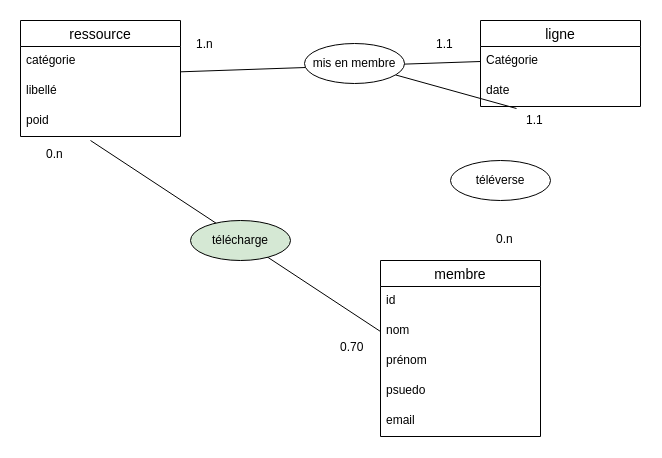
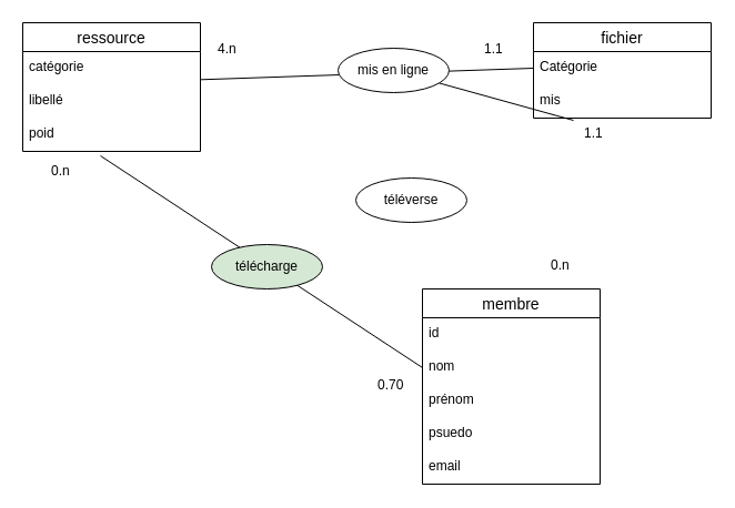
  <mxCell id="0" />
  <mxCell id="1" parent="0" />
  <mxCell id="2" value="ressource" style="swimlane;fontStyle=0;childLayout=stackLayout;horizontal=1;startSize=26;horizontalStack=0;resizeParent=1;resizeParentMax=0;resizeLast=0;collapsible=1;marginBottom=0;align=center;fontSize=14;" vertex="1" parent="1"><mxGeometry x="20" y="20" width="160" height="116" as="geometry" /></mxCell>
  <mxCell id="3" value="catégorie" style="text;strokeColor=none;fillColor=none;spacingLeft=4;spacingRight=4;overflow=hidden;rotatable=0;points=[[0,0.5],[1,0.5]];portConstraint=eastwest;fontSize=12;" vertex="1" parent="2"><mxGeometry y="26" width="160" height="30" as="geometry" /></mxCell>
  <mxCell id="4" value="libellé" style="text;strokeColor=none;fillColor=none;spacingLeft=4;spacingRight=4;overflow=hidden;rotatable=0;points=[[0,0.5],[1,0.5]];portConstraint=eastwest;fontSize=12;" vertex="1" parent="2"><mxGeometry y="56" width="160" height="30" as="geometry" /></mxCell>
  <mxCell id="5" value="poid" style="text;strokeColor=none;fillColor=none;spacingLeft=4;spacingRight=4;overflow=hidden;rotatable=0;points=[[0,0.5],[1,0.5]];portConstraint=eastwest;fontSize=12;" vertex="1" parent="2"><mxGeometry y="86" width="160" height="30" as="geometry" /></mxCell>
  <mxCell id="6" value="membre" style="swimlane;fontStyle=0;childLayout=stackLayout;horizontal=1;startSize=26;horizontalStack=0;resizeParent=1;resizeParentMax=0;resizeLast=0;collapsible=1;marginBottom=0;align=center;fontSize=14;" vertex="1" parent="1"><mxGeometry x="380" y="260" width="160" height="176" as="geometry" /></mxCell>
  <mxCell id="7" value="id" style="text;strokeColor=none;fillColor=none;spacingLeft=4;spacingRight=4;overflow=hidden;rotatable=0;points=[[0,0.5],[1,0.5]];portConstraint=eastwest;fontSize=12;" vertex="1" parent="6"><mxGeometry y="26" width="160" height="30" as="geometry" /></mxCell>
  <mxCell id="8" value="nom" style="text;strokeColor=none;fillColor=none;spacingLeft=4;spacingRight=4;overflow=hidden;rotatable=0;points=[[0,0.5],[1,0.5]];portConstraint=eastwest;fontSize=12;" vertex="1" parent="6"><mxGeometry y="56" width="160" height="30" as="geometry" /></mxCell>
  <mxCell id="9" value="prénom" style="text;strokeColor=none;fillColor=none;spacingLeft=4;spacingRight=4;overflow=hidden;rotatable=0;points=[[0,0.5],[1,0.5]];portConstraint=eastwest;fontSize=12;" vertex="1" parent="6"><mxGeometry y="86" width="160" height="30" as="geometry" /></mxCell>
  <mxCell id="10" value="psuedo" style="text;strokeColor=none;fillColor=none;spacingLeft=4;spacingRight=4;overflow=hidden;rotatable=0;points=[[0,0.5],[1,0.5]];portConstraint=eastwest;fontSize=12;" vertex="1" parent="6"><mxGeometry y="116" width="160" height="30" as="geometry" /></mxCell>
  <mxCell id="11" value="email" style="text;strokeColor=none;fillColor=none;spacingLeft=4;spacingRight=4;overflow=hidden;rotatable=0;points=[[0,0.5],[1,0.5]];portConstraint=eastwest;fontSize=12;" vertex="1" parent="6"><mxGeometry y="146" width="160" height="30" as="geometry" /></mxCell>
- <mxCell id="12" value="ligne" style="swimlane;fontStyle=0;childLayout=stackLayout;horizontal=1;startSize=26;horizontalStack=0;resizeParent=1;resizeParentMax=0;resizeLast=0;collapsible=1;marginBottom=0;align=center;fontSize=14;" vertex="1" parent="1"><mxGeometry x="480" y="20" width="160" height="86" as="geometry" /></mxCell>
+ <mxCell id="12" value="fichier" style="swimlane;fontStyle=0;childLayout=stackLayout;horizontal=1;startSize=26;horizontalStack=0;resizeParent=1;resizeParentMax=0;resizeLast=0;collapsible=1;marginBottom=0;align=center;fontSize=14;" vertex="1" parent="1"><mxGeometry x="480" y="20" width="160" height="86" as="geometry" /></mxCell>
  <mxCell id="13" value="Catégorie" style="text;strokeColor=none;fillColor=none;spacingLeft=4;spacingRight=4;overflow=hidden;rotatable=0;points=[[0,0.5],[1,0.5]];portConstraint=eastwest;fontSize=12;" vertex="1" parent="12"><mxGeometry y="26" width="160" height="30" as="geometry" /></mxCell>
- <mxCell id="14" value="date" style="text;strokeColor=none;fillColor=none;spacingLeft=4;spacingRight=4;overflow=hidden;rotatable=0;points=[[0,0.5],[1,0.5]];portConstraint=eastwest;fontSize=12;" vertex="1" parent="12"><mxGeometry y="56" width="160" height="30" as="geometry" /></mxCell>
+ <mxCell id="14" value="mis" style="text;strokeColor=none;fillColor=none;spacingLeft=4;spacingRight=4;overflow=hidden;rotatable=0;points=[[0,0.5],[1,0.5]];portConstraint=eastwest;fontSize=12;" vertex="1" parent="12"><mxGeometry y="56" width="160" height="30" as="geometry" /></mxCell>
  <mxCell id="15" value="" style="endArrow=none;html=1;rounded=0;exitX=0.225;exitY=1.067;exitDx=0;exitDy=0;exitPerimeter=0;" edge="1" parent="1" source="14" target="20"><mxGeometry relative="1" as="geometry"><mxPoint x="410" y="130" as="sourcePoint" /><mxPoint x="570" y="130" as="targetPoint" /></mxGeometry></mxCell>
- <mxCell id="16" value="téléverse" style="ellipse;whiteSpace=wrap;html=1;align=center;" vertex="1" parent="1"><mxGeometry x="450" y="160" width="100" height="40" as="geometry" /></mxCell>
+ <mxCell id="16" value="téléverse" style="ellipse;whiteSpace=wrap;html=1;align=center;" vertex="1" parent="1"><mxGeometry x="320" y="160" width="100" height="40" as="geometry" /></mxCell>
  <mxCell id="17" value="" style="endArrow=none;html=1;rounded=0;entryX=0;entryY=0.5;entryDx=0;entryDy=0;" edge="1" parent="1" target="8"><mxGeometry relative="1" as="geometry"><mxPoint x="90" y="140" as="sourcePoint" /><mxPoint x="370" y="320" as="targetPoint" /></mxGeometry></mxCell>
  <mxCell id="18" value="télécharge" style="ellipse;whiteSpace=wrap;html=1;align=center;fillColor=#d5e8d4;" vertex="1" parent="1"><mxGeometry x="190" y="220" width="100" height="40" as="geometry" /></mxCell>
  <mxCell id="19" value="" style="endArrow=none;html=1;rounded=0;entryX=0;entryY=0.5;entryDx=0;entryDy=0;exitX=1;exitY=0.844;exitDx=0;exitDy=0;exitPerimeter=0;" edge="1" parent="1" source="3" target="13"><mxGeometry relative="1" as="geometry"><mxPoint x="220" y="70" as="sourcePoint" /><mxPoint x="380" y="70" as="targetPoint" /></mxGeometry></mxCell>
- <mxCell id="20" value="mis en membre" style="ellipse;whiteSpace=wrap;html=1;align=center;" vertex="1" parent="1"><mxGeometry x="304" y="43" width="100" height="40" as="geometry" /></mxCell>
+ <mxCell id="20" value="mis en ligne" style="ellipse;whiteSpace=wrap;html=1;align=center;" vertex="1" parent="1"><mxGeometry x="304" y="43" width="100" height="40" as="geometry" /></mxCell>
  <mxCell id="21" value="0.n" style="text;strokeColor=none;fillColor=none;spacingLeft=4;spacingRight=4;overflow=hidden;rotatable=0;points=[[0,0.5],[1,0.5]];portConstraint=eastwest;fontSize=12;" vertex="1" parent="1"><mxGeometry x="490" y="225" width="40" height="30" as="geometry" /></mxCell>
  <mxCell id="22" value="1.1" style="text;strokeColor=none;fillColor=none;spacingLeft=4;spacingRight=4;overflow=hidden;rotatable=0;points=[[0,0.5],[1,0.5]];portConstraint=eastwest;fontSize=12;" vertex="1" parent="1"><mxGeometry x="520" y="106" width="40" height="30" as="geometry" /></mxCell>
  <mxCell id="23" value="1.1" style="text;strokeColor=none;fillColor=none;spacingLeft=4;spacingRight=4;overflow=hidden;rotatable=0;points=[[0,0.5],[1,0.5]];portConstraint=eastwest;fontSize=12;" vertex="1" parent="1"><mxGeometry x="430" y="30" width="40" height="30" as="geometry" /></mxCell>
  <mxCell id="24" value="0.70" style="text;strokeColor=none;fillColor=none;spacingLeft=4;spacingRight=4;overflow=hidden;rotatable=0;points=[[0,0.5],[1,0.5]];portConstraint=eastwest;fontSize=12;" vertex="1" parent="1"><mxGeometry x="334" y="333" width="40" height="30" as="geometry" /></mxCell>
- <mxCell id="25" value="1.n" style="text;strokeColor=none;fillColor=none;spacingLeft=4;spacingRight=4;overflow=hidden;rotatable=0;points=[[0,0.5],[1,0.5]];portConstraint=eastwest;fontSize=12;" vertex="1" parent="1"><mxGeometry x="190" y="30" width="40" height="30" as="geometry" /></mxCell>
+ <mxCell id="25" value="4.n" style="text;strokeColor=none;fillColor=none;spacingLeft=4;spacingRight=4;overflow=hidden;rotatable=0;points=[[0,0.5],[1,0.5]];portConstraint=eastwest;fontSize=12;" vertex="1" parent="1"><mxGeometry x="190" y="30" width="40" height="30" as="geometry" /></mxCell>
  <mxCell id="26" value="0.n" style="text;strokeColor=none;fillColor=none;spacingLeft=4;spacingRight=4;overflow=hidden;rotatable=0;points=[[0,0.5],[1,0.5]];portConstraint=eastwest;fontSize=12;" vertex="1" parent="1"><mxGeometry x="40" y="140" width="40" height="30" as="geometry" /></mxCell>
